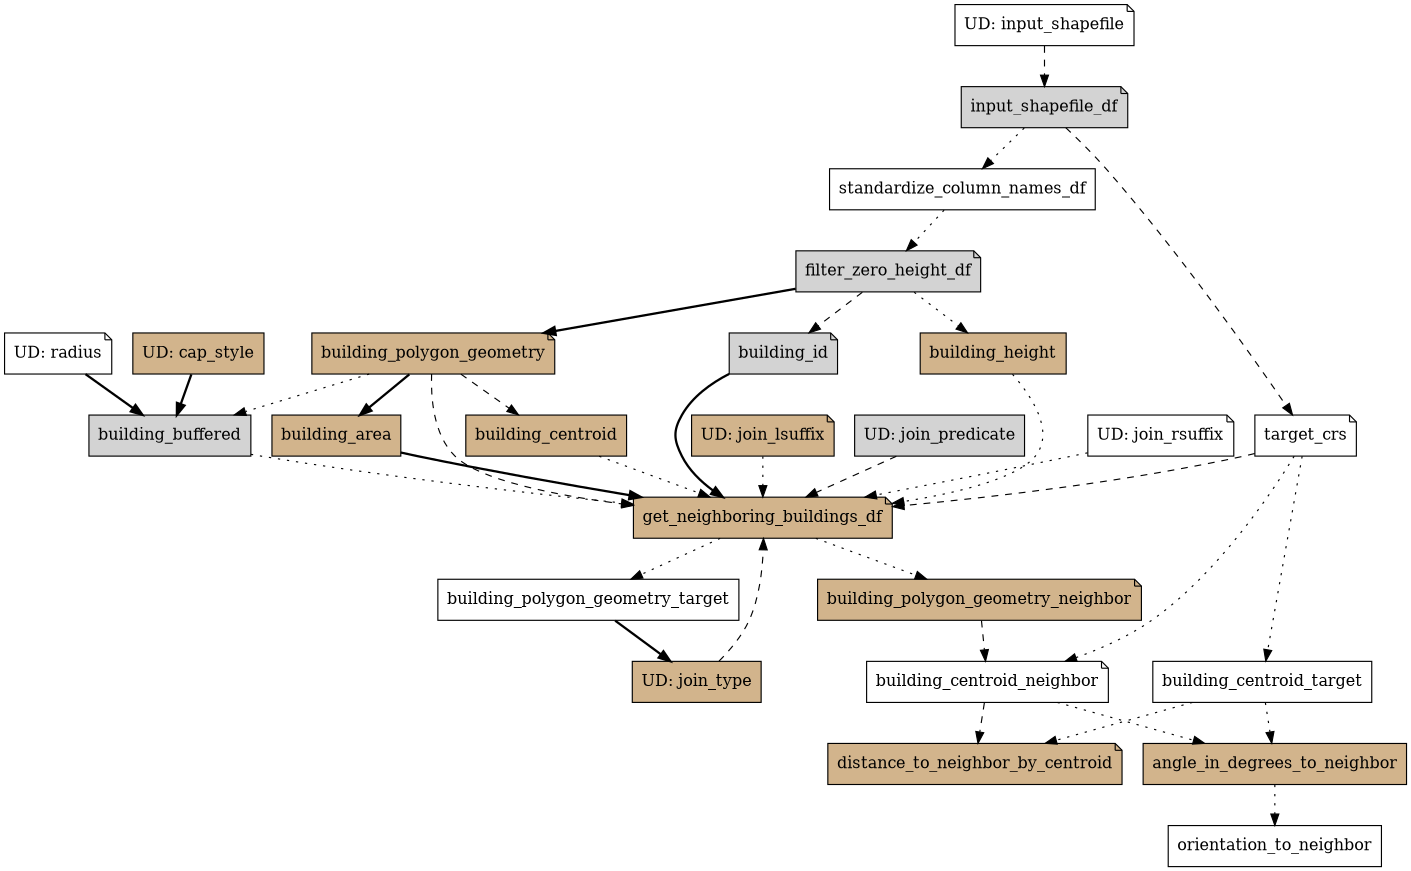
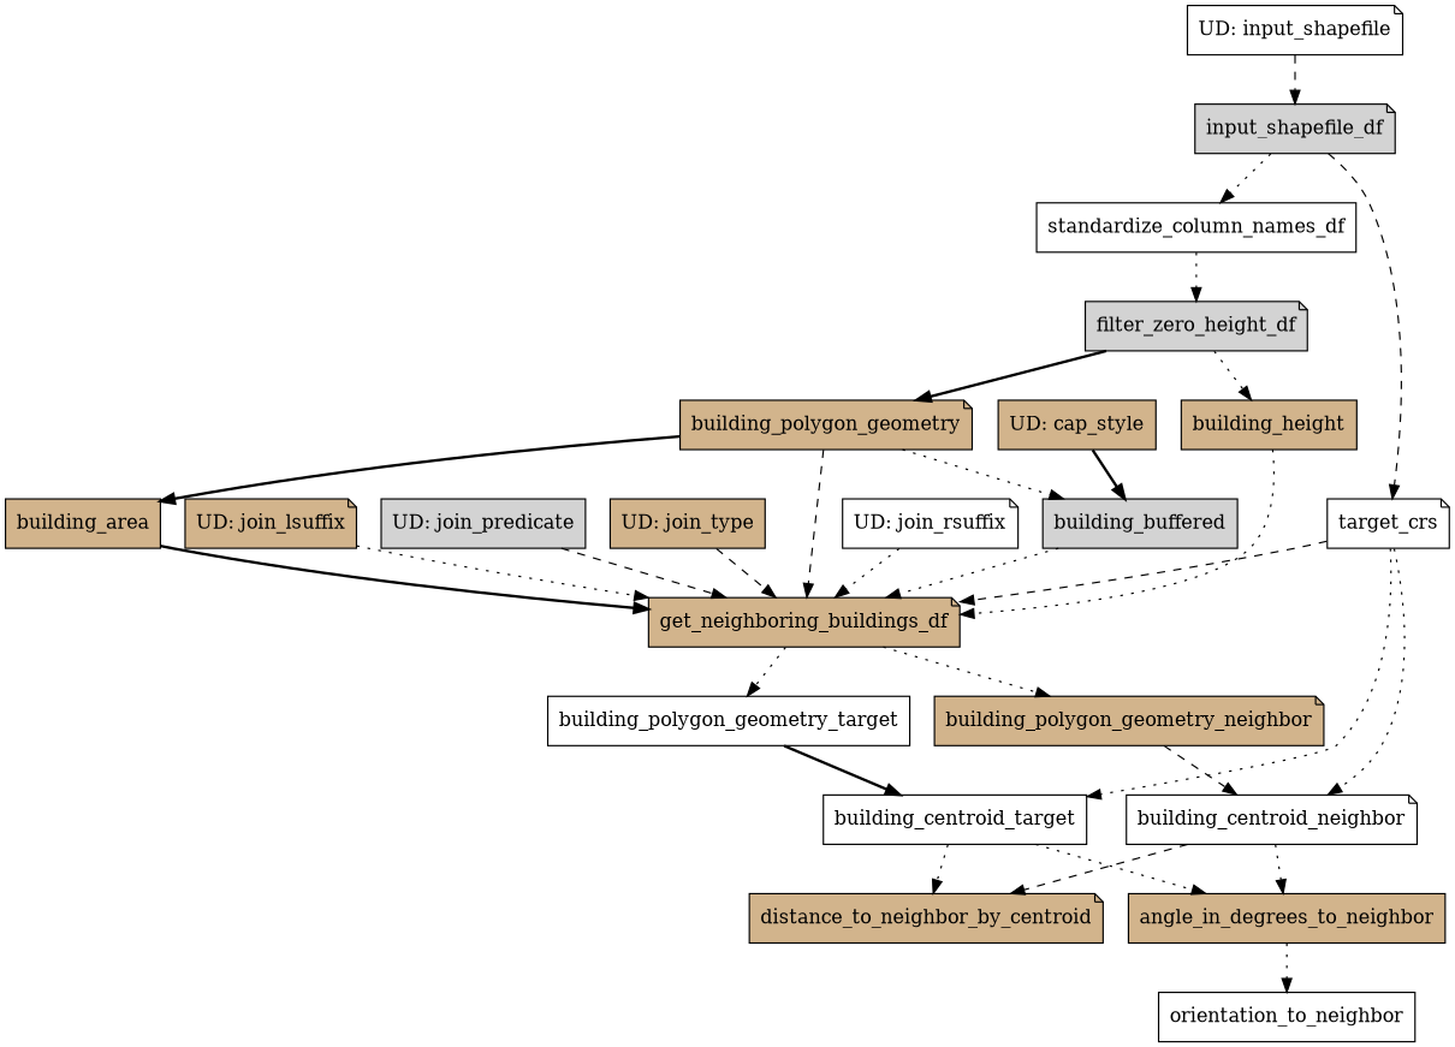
  digraph {
    node [fillcolor=tan shape=note style=filled]
    edge [style=dotted]
    n1 [fillcolor=lightgrey label=building_buffered shape=box]
    n2 [label=get_neighboring_buildings_df]
    n3 [label=building_polygon_geometry_neighbor]
    n4 [fillcolor=white label=building_polygon_geometry_target shape=box]
    n5 [label=building_area shape=box]
    n6 [label=building_polygon_geometry]
-   n7 [label=building_centroid shape=box]
    n8 [fillcolor=white label=building_centroid_neighbor]
    n9 [label=distance_to_neighbor_by_centroid]
    n10 [label=angle_in_degrees_to_neighbor shape=box]
    n11 [fillcolor=white label=orientation_to_neighbor shape=box]
-   n12 [fillcolor=white label="UD: radius"]
-   n13 [fillcolor=lightgrey label=building_id]
    n14 [label="UD: cap_style" shape=box]
    n15 [fillcolor=white label=target_crs]
    n16 [fillcolor=white label=building_centroid_target shape=box]
    n17 [label="UD: join_lsuffix"]
    n18 [fillcolor=lightgrey label=input_shapefile_df]
    n19 [fillcolor=white label=standardize_column_names_df shape=box]
    n20 [fillcolor=lightgrey label=filter_zero_height_df]
    n21 [fillcolor=lightgrey label="UD: join_predicate" shape=box]
    n22 [label="UD: join_type" shape=box]
    n23 [label=building_height shape=box]
    n24 [fillcolor=white label="UD: input_shapefile"]
    n25 [fillcolor=white label="UD: join_rsuffix"]
    n1 -> n2
    n2 -> n3
    n2 -> n4
    n3 -> n8 [style=dashed]
-   n4 -> n22 [style=bold]
+   n4 -> n16 [style=bold]
    n5 -> n2 [style=bold]
    n6 -> n1
    n6 -> n2 [style=dashed]
    n6 -> n5 [style=bold]
-   n6 -> n7 [style=dashed]
-   n7 -> n2
    n8 -> n9 [style=dashed]
    n8 -> n10
    n10 -> n11
-   n12 -> n1 [style=bold]
-   n13 -> n2 [style=bold]
    n14 -> n1 [style=bold]
    n15 -> n2 [style=dashed]
    n15 -> n8
    n15 -> n16
    n16 -> n9
    n16 -> n10
    n17 -> n2
    n18 -> n15 [style=dashed]
    n18 -> n19
    n19 -> n20
    n20 -> n6 [style=bold]
-   n20 -> n13 [style=dashed]
    n20 -> n23
    n21 -> n2 [style=dashed]
    n22 -> n2 [style=dashed]
    n23 -> n2
    n24 -> n18 [style=dashed]
    n25 -> n2
  }
